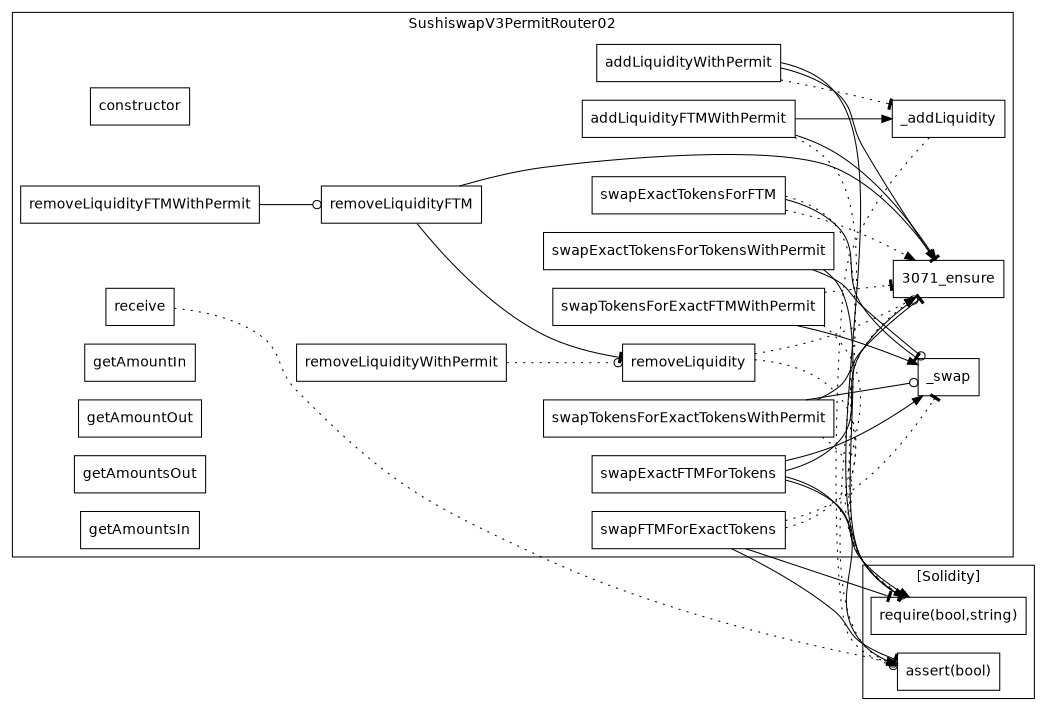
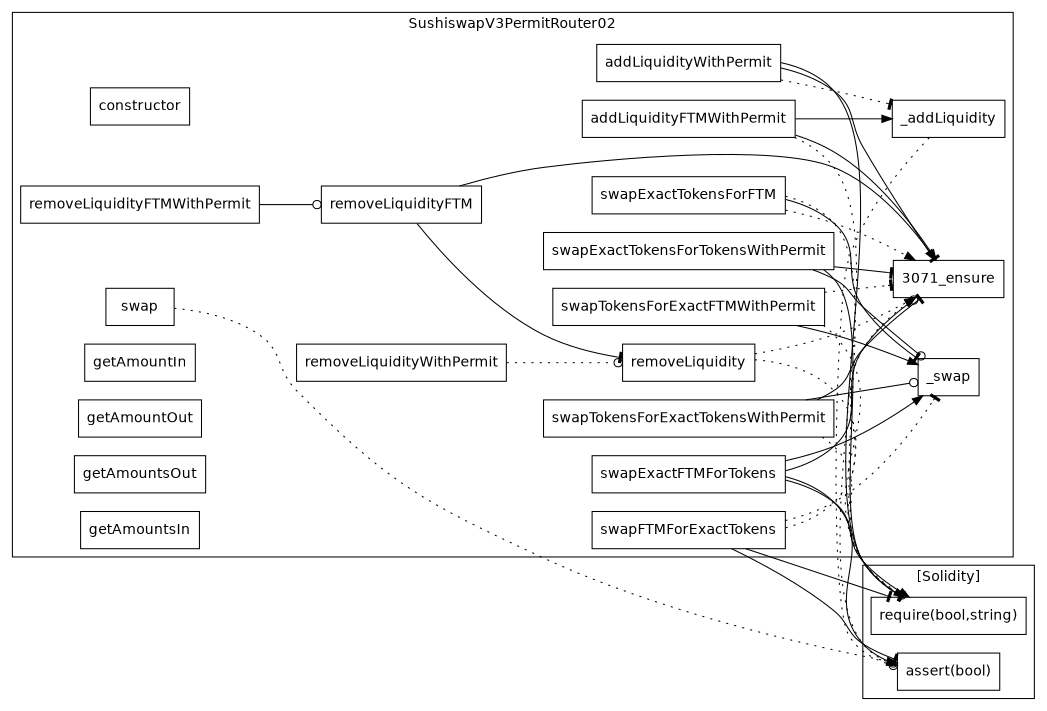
  strict digraph {
    fontname="DejaVu Sans"
    rankdir=LR
    node [fontname="DejaVu Sans" shape=box]
    edge [arrowhead=tee fontname="DejaVu Sans" style=solid]
    n1 [label=constructor]
-   n2 [label=receive]
+   n2 [label=swap]
    n3 [label=swapExactFTMForTokens]
    n4 [label=_swap]
    "3071_ensure"
    n6 [label=removeLiquidityFTM]
    n7 [label=removeLiquidity]
    n8 [label=removeLiquidityFTMWithPermit]
    n9 [label=getAmountIn]
    n10 [label=addLiquidityFTMWithPermit]
    n11 [label=_addLiquidity]
    n12 [label=getAmountOut]
    n13 [label=swapTokensForExactFTMWithPermit]
    n14 [label=removeLiquidityWithPermit]
    n15 [label=swapTokensForExactTokensWithPermit]
    n16 [label=getAmountsOut]
    n17 [label=swapFTMForExactTokens]
    n18 [label=addLiquidityWithPermit]
    n19 [label=swapExactTokensForFTM]
    n20 [label=getAmountsIn]
    n21 [label=swapExactTokensForTokensWithPermit]
    "assert(bool)"
    "require(bool,string)"
    subgraph cluster_1 {
      label=SushiswapV3PermitRouter02
      n1
      n2
      n3
      n4
      "3071_ensure"
      n6
      n7
      n8
      n9
      n10
      n11
      n12
      n13
      n14
      n15
      n16
      n17
      n18
      n19
      n20
      n21
    }
    subgraph cluster_2 {
      label="[Solidity]"
      "assert(bool)"
      "require(bool,string)"
    }
    n2 -> "assert(bool)" [arrowhead=normal style=dotted]
    n3 -> n4 [arrowhead=normal]
    n3 -> "3071_ensure" [arrowhead=odot]
    n3 -> "assert(bool)" [arrowhead=odot]
    n3 -> "require(bool,string)" [arrowhead=normal]
    n6 -> "3071_ensure"
    n6 -> n7
    n7 -> "3071_ensure" [arrowhead=normal style=dotted]
    n7 -> "require(bool,string)" [arrowhead=normal style=dotted]
    n8 -> n6 [arrowhead=odot]
    n10 -> "3071_ensure" [arrowhead=normal]
    n10 -> n11 [arrowhead=normal]
    n10 -> "assert(bool)" [arrowhead=normal style=dotted]
    n11 -> "assert(bool)" [arrowhead=odot style=dotted]
    n13 -> n4 [arrowhead=normal]
    n13 -> "3071_ensure" [style=dotted]
    n13 -> "require(bool,string)" [style=dotted]
    n14 -> n7 [arrowhead=odot style=dotted]
    n15 -> n4 [arrowhead=odot]
    n15 -> "3071_ensure"
    n15 -> "require(bool,string)" [arrowhead=odot style=dotted]
    n17 -> n4 [style=dotted]
    n17 -> "3071_ensure" [arrowhead=normal style=dotted]
    n17 -> "assert(bool)"
    n17 -> "require(bool,string)"
    n18 -> "3071_ensure" [arrowhead=normal]
    n18 -> n11 [style=dotted]
    n18 -> "require(bool,string)"
    n19 -> n4
    n19 -> "3071_ensure" [arrowhead=normal style=dotted]
    n19 -> "require(bool,string)" [style=dotted]
    n21 -> n4 [arrowhead=odot]
+   n21 -> "3071_ensure"
    n21 -> "require(bool,string)"
  }
